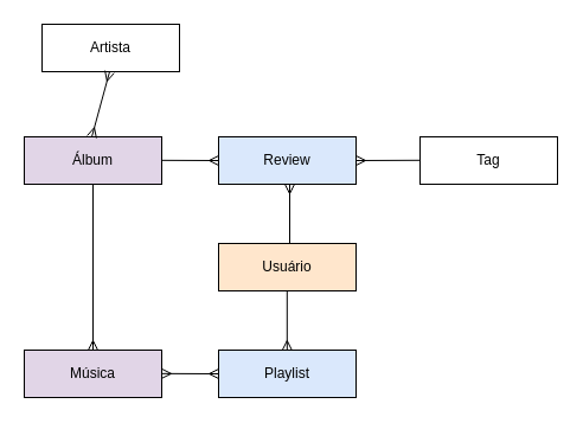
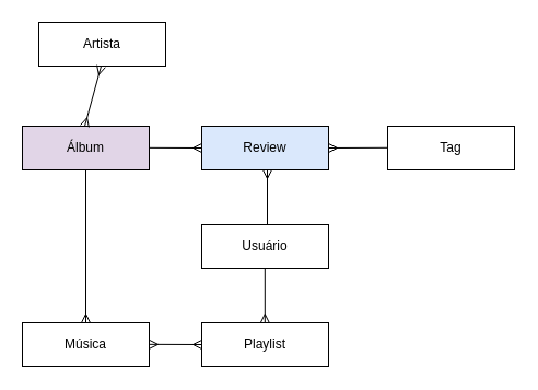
  <mxCell id="0" />
  <mxCell id="1" parent="0" />
- <mxCell id="2" value="Música" style="whiteSpace=wrap;html=1;align=center;fillColor=#e1d5e7;" parent="1" vertex="1"><mxGeometry x="20" y="295" width="116" height="40" as="geometry" /></mxCell>
+ <mxCell id="2" value="Música" style="whiteSpace=wrap;html=1;align=center;" parent="1" vertex="1"><mxGeometry x="20" y="295" width="116" height="40" as="geometry" /></mxCell>
  <mxCell id="3" value="Álbum" style="whiteSpace=wrap;html=1;align=center;fillColor=#e1d5e7;" parent="1" vertex="1"><mxGeometry x="20" y="115" width="116" height="40" as="geometry" /></mxCell>
  <mxCell id="4" value="Artista" style="whiteSpace=wrap;html=1;align=center;" parent="1" vertex="1"><mxGeometry x="35" y="20" width="116" height="40" as="geometry" /></mxCell>
  <mxCell id="5" value="Review" style="whiteSpace=wrap;html=1;align=center;fillColor=#dae8fc;" parent="1" vertex="1"><mxGeometry x="184" y="115" width="116" height="40" as="geometry" /></mxCell>
- <mxCell id="6" value="Playlist" style="whiteSpace=wrap;html=1;align=center;fillColor=#dae8fc;" parent="1" vertex="1"><mxGeometry x="184" y="295" width="116" height="40" as="geometry" /></mxCell>
- <mxCell id="7" value="Usuário" style="whiteSpace=wrap;html=1;align=center;fillColor=#ffe6cc;" parent="1" vertex="1"><mxGeometry x="184" y="205" width="116" height="40" as="geometry" /></mxCell>
+ <mxCell id="6" value="Playlist" style="whiteSpace=wrap;html=1;align=center;" parent="1" vertex="1"><mxGeometry x="184" y="295" width="116" height="40" as="geometry" /></mxCell>
+ <mxCell id="7" value="Usuário" style="whiteSpace=wrap;html=1;align=center;" parent="1" vertex="1"><mxGeometry x="184" y="205" width="116" height="40" as="geometry" /></mxCell>
  <mxCell id="8" value="" style="fontSize=12;html=1;endArrow=ERmany;rounded=0;" parent="1" edge="1"><mxGeometry width="100" height="100" relative="1" as="geometry"><mxPoint x="244" y="205" as="sourcePoint" /><mxPoint x="244" y="155" as="targetPoint" /></mxGeometry></mxCell>
  <mxCell id="9" value="" style="fontSize=12;html=1;endArrow=none;rounded=0;startArrow=ERmany;startFill=0;endFill=0;" parent="1" edge="1"><mxGeometry width="100" height="100" relative="1" as="geometry"><mxPoint x="241.8" y="295" as="sourcePoint" /><mxPoint x="241.8" y="245" as="targetPoint" /></mxGeometry></mxCell>
  <mxCell id="10" value="" style="fontSize=12;html=1;endArrow=none;rounded=0;startArrow=ERmany;startFill=0;endFill=0;exitX=0.5;exitY=0;exitDx=0;exitDy=0;" parent="1" source="2" edge="1"><mxGeometry width="100" height="100" relative="1" as="geometry"><mxPoint x="78" y="205" as="sourcePoint" /><mxPoint x="78" y="155" as="targetPoint" /></mxGeometry></mxCell>
  <mxCell id="11" value="" style="fontSize=12;html=1;endArrow=ERmany;rounded=0;startArrow=ERmany;startFill=0;endFill=0;exitX=0.5;exitY=0;exitDx=0;exitDy=0;entryX=0.491;entryY=1.004;entryDx=0;entryDy=0;entryPerimeter=0;" parent="1" target="4" edge="1"><mxGeometry width="100" height="100" relative="1" as="geometry"><mxPoint x="77" y="115" as="sourcePoint" /><mxPoint x="77" y="-25" as="targetPoint" /></mxGeometry></mxCell>
  <mxCell id="12" value="" style="fontSize=12;html=1;endArrow=none;rounded=0;startArrow=ERmany;startFill=0;endFill=0;exitX=0;exitY=0.5;exitDx=0;exitDy=0;" parent="1" source="5" edge="1"><mxGeometry width="100" height="100" relative="1" as="geometry"><mxPoint x="174" y="134.83" as="sourcePoint" /><mxPoint x="136" y="134.83" as="targetPoint" /></mxGeometry></mxCell>
  <mxCell id="13" value="" style="fontSize=12;html=1;endArrow=ERmany;rounded=0;startArrow=ERmany;startFill=0;endFill=0;exitX=0;exitY=0.5;exitDx=0;exitDy=0;" parent="1" edge="1"><mxGeometry width="100" height="100" relative="1" as="geometry"><mxPoint x="184" y="315" as="sourcePoint" /><mxPoint x="136" y="314.83" as="targetPoint" /></mxGeometry></mxCell>
  <mxCell id="14" value="Tag" style="whiteSpace=wrap;html=1;align=center;" parent="1" vertex="1"><mxGeometry x="354" y="115" width="116" height="40" as="geometry" /></mxCell>
  <mxCell id="15" value="" style="fontSize=12;html=1;endArrow=ERmany;rounded=0;startArrow=none;startFill=0;endFill=0;exitX=0;exitY=0.5;exitDx=0;exitDy=0;entryX=1;entryY=0.5;entryDx=0;entryDy=0;" parent="1" target="5" edge="1"><mxGeometry width="100" height="100" relative="1" as="geometry"><mxPoint x="354" y="134.79" as="sourcePoint" /><mxPoint x="306" y="134.62" as="targetPoint" /></mxGeometry></mxCell>
